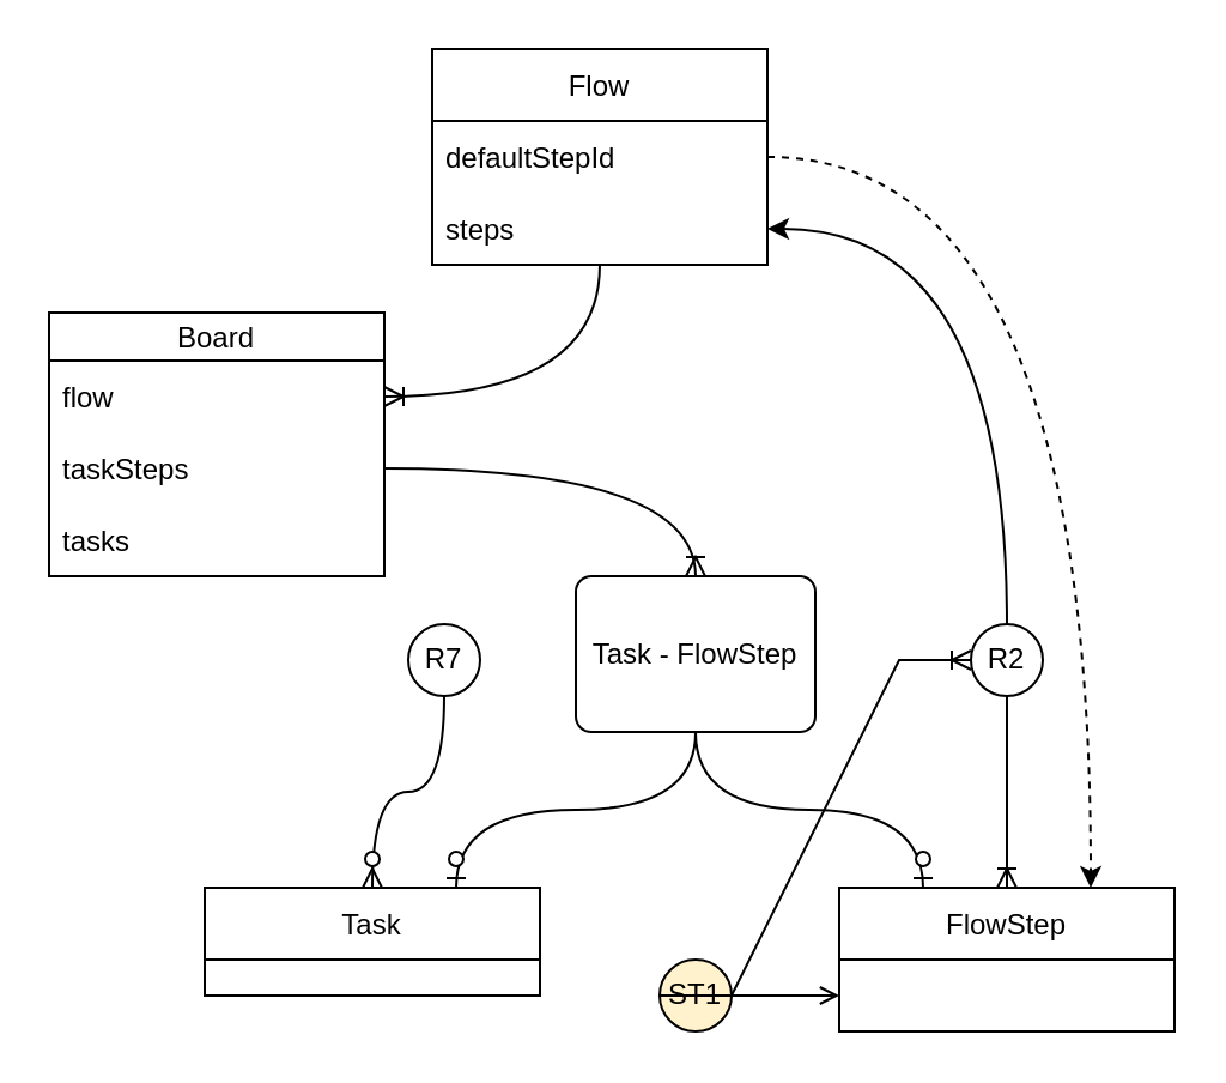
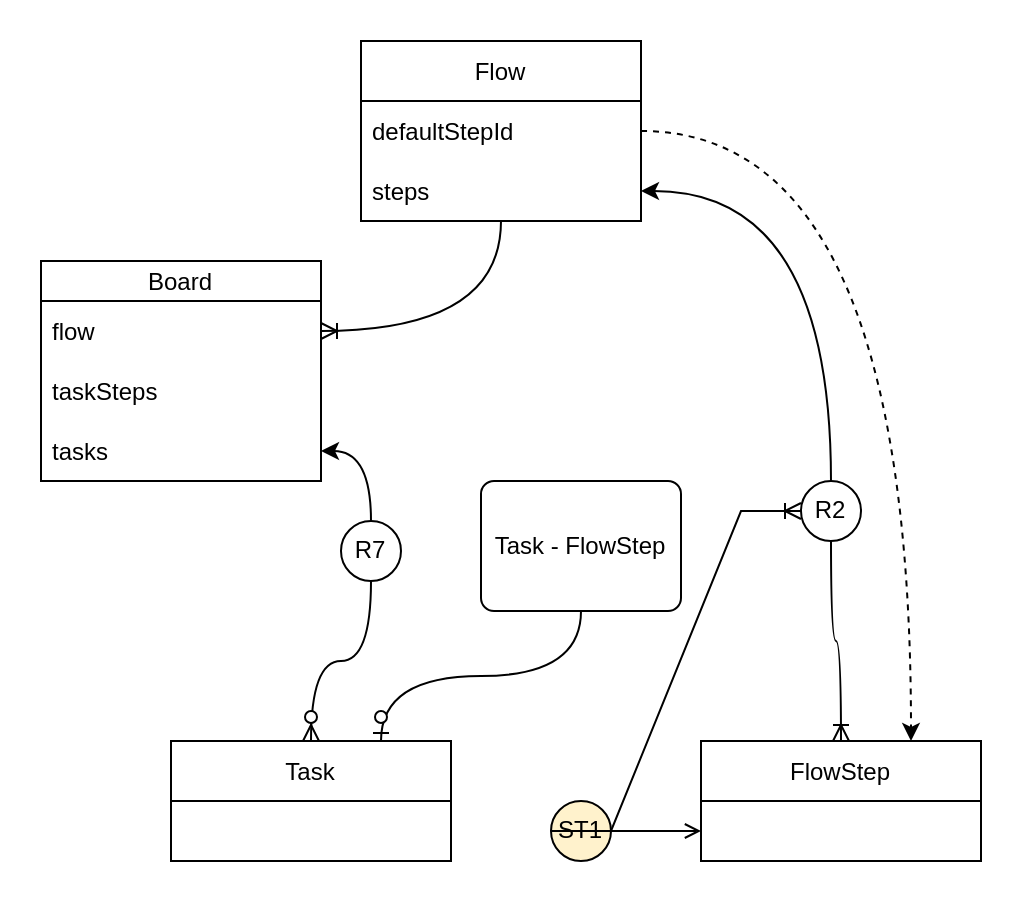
  <mxCell id="0" />
  <mxCell id="1" parent="0" />
  <mxCell id="2" value="Board" style="swimlane;fontStyle=0;childLayout=stackLayout;horizontal=1;startSize=20;horizontalStack=0;resizeParent=1;resizeParentMax=0;resizeLast=0;collapsible=1;marginBottom=0;" parent="1" vertex="1"><mxGeometry x="20" y="130" width="140" height="110" as="geometry"><mxRectangle x="100" y="160" width="60" height="20" as="alternateBounds" /></mxGeometry></mxCell>
  <mxCell id="3" value="flow" style="text;strokeColor=none;fillColor=none;align=left;verticalAlign=middle;spacingLeft=4;spacingRight=4;overflow=hidden;points=[[0,0.5],[1,0.5]];portConstraint=eastwest;rotatable=0;" parent="2" vertex="1"><mxGeometry y="20" width="140" height="30" as="geometry" /></mxCell>
  <mxCell id="4" value="taskSteps" style="text;strokeColor=none;fillColor=none;align=left;verticalAlign=middle;spacingLeft=4;spacingRight=4;overflow=hidden;points=[[0,0.5],[1,0.5]];portConstraint=eastwest;rotatable=0;" parent="2" vertex="1"><mxGeometry y="50" width="140" height="30" as="geometry" /></mxCell>
  <mxCell id="5" value="tasks" style="text;strokeColor=none;fillColor=none;align=left;verticalAlign=middle;spacingLeft=4;spacingRight=4;overflow=hidden;points=[[0,0.5],[1,0.5]];portConstraint=eastwest;rotatable=0;" parent="2" vertex="1"><mxGeometry y="80" width="140" height="30" as="geometry" /></mxCell>
- <mxCell id="6" value="Task" style="swimlane;fontStyle=0;childLayout=stackLayout;horizontal=1;startSize=30;horizontalStack=0;resizeParent=1;resizeParentMax=0;resizeLast=0;collapsible=1;marginBottom=0;" parent="1" vertex="1"><mxGeometry x="85" y="370" width="140" height="45" as="geometry" /></mxCell>
+ <mxCell id="6" value="Task" style="swimlane;fontStyle=0;childLayout=stackLayout;horizontal=1;startSize=30;horizontalStack=0;resizeParent=1;resizeParentMax=0;resizeLast=0;collapsible=1;marginBottom=0;" parent="1" vertex="1"><mxGeometry x="85" y="370" width="140" height="60" as="geometry" /></mxCell>
  <mxCell id="7" style="edgeStyle=orthogonalEdgeStyle;curved=1;rounded=0;orthogonalLoop=1;jettySize=auto;html=1;exitX=1;exitY=0.5;exitDx=0;exitDy=0;entryX=0.75;entryY=0;entryDx=0;entryDy=0;dashed=1;" parent="1" source="8" target="20" edge="1"><mxGeometry relative="1" as="geometry" /></mxCell>
  <mxCell id="8" value="Flow" style="swimlane;fontStyle=0;childLayout=stackLayout;horizontal=1;startSize=30;horizontalStack=0;resizeParent=1;resizeParentMax=0;resizeLast=0;collapsible=1;marginBottom=0;" parent="1" vertex="1"><mxGeometry x="180" y="20" width="140" height="90" as="geometry" /></mxCell>
  <mxCell id="9" value="defaultStepId" style="text;strokeColor=none;fillColor=none;align=left;verticalAlign=middle;spacingLeft=4;spacingRight=4;overflow=hidden;points=[[0,0.5],[1,0.5]];portConstraint=eastwest;rotatable=0;" parent="8" vertex="1"><mxGeometry y="30" width="140" height="30" as="geometry" /></mxCell>
  <mxCell id="10" value="steps" style="text;strokeColor=none;fillColor=none;align=left;verticalAlign=middle;spacingLeft=4;spacingRight=4;overflow=hidden;points=[[0,0.5],[1,0.5]];portConstraint=eastwest;rotatable=0;" parent="8" vertex="1"><mxGeometry y="60" width="140" height="30" as="geometry" /></mxCell>
  <mxCell id="11" value="" style="edgeStyle=orthogonalEdgeStyle;fontSize=12;html=1;endArrow=ERoneToMany;rounded=0;entryX=1;entryY=0.5;entryDx=0;entryDy=0;exitX=0.5;exitY=1;exitDx=0;exitDy=0;curved=1;" parent="1" source="8" target="3" edge="1"><mxGeometry width="100" height="100" relative="1" as="geometry"><mxPoint x="220" y="230" as="sourcePoint" /><mxPoint x="320" y="130" as="targetPoint" /></mxGeometry></mxCell>
  <mxCell id="12" value="" style="edgeStyle=orthogonalEdgeStyle;fontSize=12;html=1;endArrow=ERzeroToMany;endFill=1;rounded=0;exitX=0.5;exitY=1;exitDx=0;exitDy=0;entryX=0.5;entryY=0;entryDx=0;entryDy=0;curved=1;" parent="1" source="22" target="6" edge="1"><mxGeometry width="100" height="100" relative="1" as="geometry"><mxPoint x="350" y="440" as="sourcePoint" /><mxPoint x="450" y="440" as="targetPoint" /></mxGeometry></mxCell>
  <mxCell id="13" value="" style="edgeStyle=orthogonalEdgeStyle;fontSize=12;html=1;endArrow=ERoneToMany;rounded=0;curved=1;exitX=0.5;exitY=1;exitDx=0;exitDy=0;entryX=0.5;entryY=0;entryDx=0;entryDy=0;" parent="1" source="24" target="20" edge="1"><mxGeometry width="100" height="100" relative="1" as="geometry"><mxPoint x="390" y="170" as="sourcePoint" /><mxPoint x="490" y="70" as="targetPoint" /></mxGeometry></mxCell>
  <mxCell id="14" value="Task - FlowStep" style="rounded=1;arcSize=10;whiteSpace=wrap;html=1;align=center;" parent="1" vertex="1"><mxGeometry x="240" y="240" width="100" height="65" as="geometry" /></mxCell>
  <mxCell id="15" value="" style="edgeStyle=orthogonalEdgeStyle;fontSize=12;html=1;endArrow=ERzeroToOne;endFill=1;rounded=0;curved=1;entryX=0.75;entryY=0;entryDx=0;entryDy=0;exitX=0.5;exitY=1;exitDx=0;exitDy=0;" parent="1" source="14" target="6" edge="1"><mxGeometry width="100" height="100" relative="1" as="geometry"><mxPoint x="350" y="440" as="sourcePoint" /><mxPoint x="370" y="340" as="targetPoint" /></mxGeometry></mxCell>
- <mxCell id="16" value="" style="edgeStyle=orthogonalEdgeStyle;fontSize=12;html=1;endArrow=ERoneToMany;rounded=0;curved=1;entryX=0.5;entryY=0;entryDx=0;entryDy=0;" parent="1" source="4" target="14" edge="1"><mxGeometry width="100" height="100" relative="1" as="geometry"><mxPoint x="310" y="440" as="sourcePoint" /><mxPoint x="410" y="340" as="targetPoint" /></mxGeometry></mxCell>
  <mxCell id="17" value="" style="endArrow=none;html=1;rounded=0;dashed=1;dashPattern=1 2;curved=1;startArrow=none;" parent="1" source="20" edge="1"><mxGeometry relative="1" as="geometry"><mxPoint x="280" y="390" as="sourcePoint" /><mxPoint x="440" y="390" as="targetPoint" /></mxGeometry></mxCell>
  <mxCell id="18" value="1" style="resizable=0;html=1;align=right;verticalAlign=bottom;" parent="17" connectable="0" vertex="1"><mxGeometry x="1" relative="1" as="geometry" /></mxCell>
- <mxCell id="19" value="" style="edgeStyle=orthogonalEdgeStyle;fontSize=12;html=1;endArrow=ERzeroToOne;endFill=1;rounded=0;curved=1;exitX=0.5;exitY=1;exitDx=0;exitDy=0;entryX=0.25;entryY=0;entryDx=0;entryDy=0;" parent="1" source="14" target="20" edge="1"><mxGeometry width="100" height="100" relative="1" as="geometry"><mxPoint x="310" y="440" as="sourcePoint" /><mxPoint x="410" y="340" as="targetPoint" /></mxGeometry></mxCell>
  <mxCell id="20" value="FlowStep" style="swimlane;fontStyle=0;childLayout=stackLayout;horizontal=1;startSize=30;horizontalStack=0;resizeParent=1;resizeParentMax=0;resizeLast=0;collapsible=1;marginBottom=0;" parent="1" vertex="1"><mxGeometry x="350" y="370" width="140" height="60" as="geometry" /></mxCell>
+ <mxCell id="21" style="edgeStyle=orthogonalEdgeStyle;curved=1;rounded=0;orthogonalLoop=1;jettySize=auto;html=1;entryX=1;entryY=0.5;entryDx=0;entryDy=0;" parent="1" source="22" target="5" edge="1"><mxGeometry relative="1" as="geometry" /></mxCell>
  <mxCell id="22" value="R7" style="ellipse;whiteSpace=wrap;html=1;align=center;" parent="1" vertex="1"><mxGeometry x="170" y="260" width="30" height="30" as="geometry" /></mxCell>
  <mxCell id="23" style="edgeStyle=orthogonalEdgeStyle;curved=1;rounded=0;orthogonalLoop=1;jettySize=auto;html=1;entryX=1;entryY=0.5;entryDx=0;entryDy=0;" parent="1" source="24" target="10" edge="1"><mxGeometry relative="1" as="geometry" /></mxCell>
- <mxCell id="24" value="R2" style="ellipse;whiteSpace=wrap;html=1;align=center;" parent="1" vertex="1"><mxGeometry x="405" y="260" width="30" height="30" as="geometry" /></mxCell>
+ <mxCell id="24" value="R2" style="ellipse;whiteSpace=wrap;html=1;align=center;" parent="1" vertex="1"><mxGeometry x="400" y="240" width="30" height="30" as="geometry" /></mxCell>
  <mxCell id="25" style="edgeStyle=none;rounded=1;orthogonalLoop=1;jettySize=auto;html=1;exitX=1;exitY=0.5;exitDx=0;exitDy=0;entryX=0;entryY=0.75;entryDx=0;entryDy=0;endArrow=open;" edge="1" parent="1" source="26" target="20"><mxGeometry relative="1" as="geometry" /></mxCell>
  <mxCell id="26" value="ST1" style="ellipse;whiteSpace=wrap;html=1;align=center;fillColor=#fff2cc;" vertex="1" parent="1"><mxGeometry x="275" y="400" width="30" height="30" as="geometry" /></mxCell>
  <mxCell id="27" value="" style="edgeStyle=entityRelationEdgeStyle;fontSize=12;html=1;endArrow=ERoneToMany;rounded=0;exitX=0;exitY=0.5;exitDx=0;exitDy=0;" edge="1" parent="1" source="26" target="24"><mxGeometry width="100" height="100" relative="1" as="geometry"><mxPoint x="350" y="450" as="sourcePoint" /><mxPoint x="450" y="350" as="targetPoint" /></mxGeometry></mxCell>
